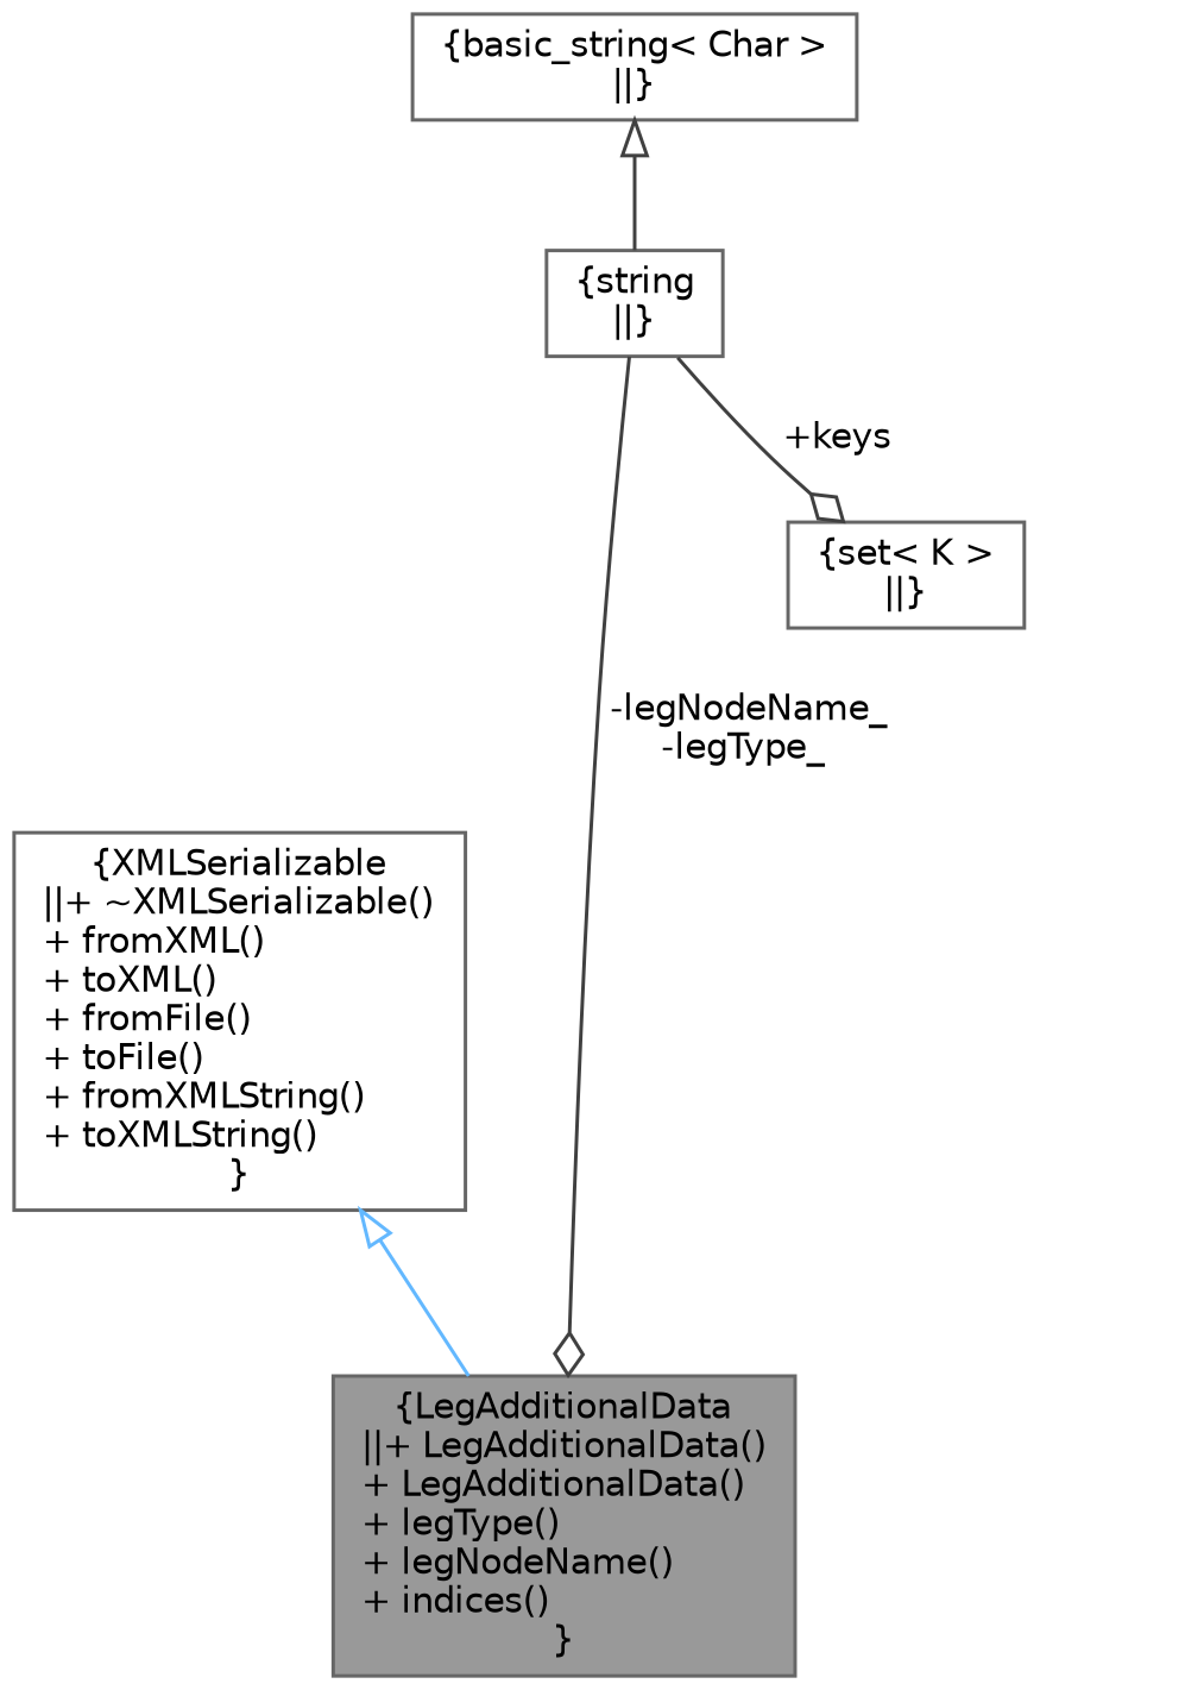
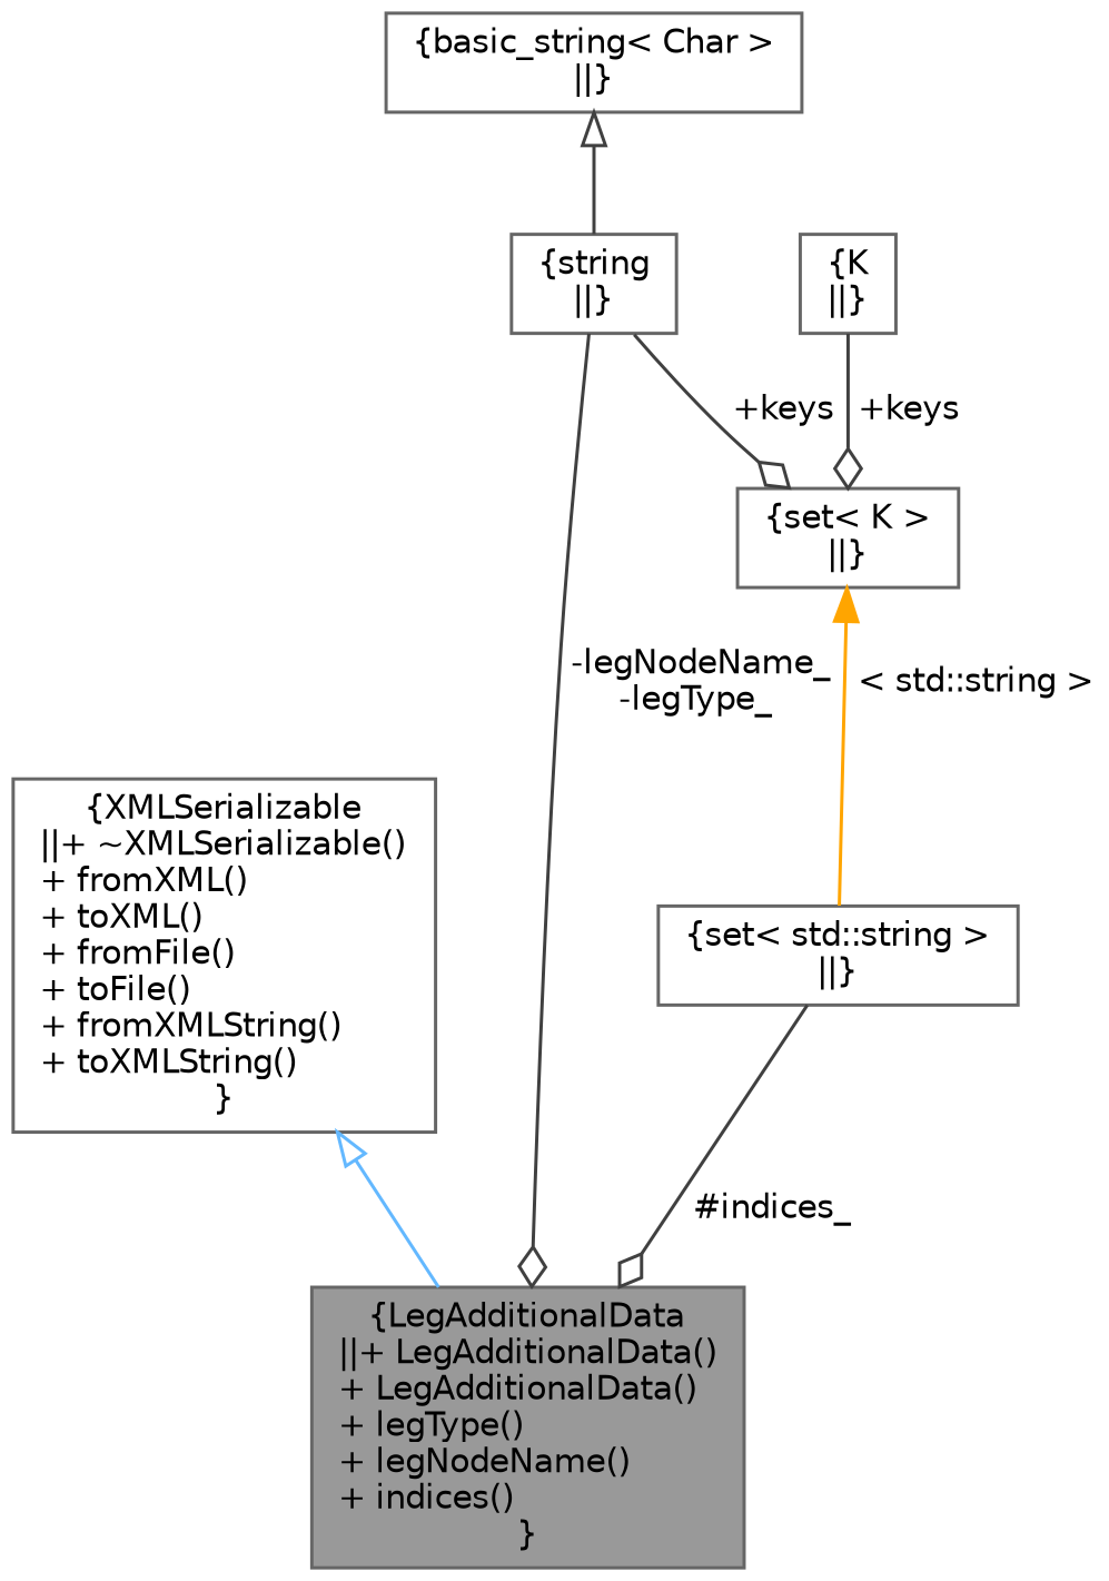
  digraph {
    node [color=gray40 fillcolor=white fontname=Helvetica fontsize=10 shape=box style=filled]
    edge [color=grey25 fontname=Helvetica fontsize=10 labelfontname=Helvetica labelfontsize=10 style=solid arrowhead=odiamond]
    n1 [fillcolor=grey60 fontcolor=black height=0.2 label="{LegAdditionalData\n||+ LegAdditionalData()\l+ LegAdditionalData()\l+ legType()\l+ legNodeName()\l+ indices()\l}" width=0.4]
    n2 [height=0.2 label="{XMLSerializable\n||+ ~XMLSerializable()\l+ fromXML()\l+ toXML()\l+ fromFile()\l+ toFile()\l+ fromXMLString()\l+ toXMLString()\l}" width=0.4]
+   n3 [height=0.2 label="{set\< std::string \>\n||}" width=0.4]
    n4 [height=0.2 label="{string\n||}" width=0.4]
    n5 [height=0.2 label="{set\< K \>\n||}" width=0.4]
    n6 [height=0.2 label="{basic_string\< Char \>\n||}" width=0.4]
+   n7 [height=0.2 label="{K\n||}" width=0.4]
    n2 -> n1 [arrowtail=onormal color=steelblue1 dir=back arrowhead=""]
+   n3 -> n1 [label=" #indices_"]
    n4 -> n1 [label=" -legNodeName_\n-legType_"]
    n4 -> n5 [label=" +keys"]
+   n5 -> n3 [color=orange dir=back label=" \< std::string \>" arrowhead=""]
    n6 -> n4 [arrowtail=onormal dir=back arrowhead=""]
+   n7 -> n5 [label=" +keys"]
  }
